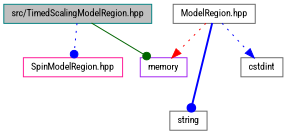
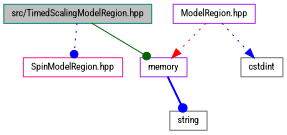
  digraph {
    fontname="Roboto Condensed"
    node [color=purple fillcolor=white fontname="Roboto Condensed" fontsize=10 shape=record style=filled]
    edge [arrowhead=dot color=blue fontname="Roboto Condensed" fontsize=10 labelfontname=Helvetica labelfontsize=10 style=dotted]
    n1 [color=teal fillcolor=grey75 fontcolor=black height=0.2 label="src/TimedScalingModelRegion.hpp" width=0.4]
    n2 [height=0.2 label=memory width=0.4]
    n3 [color=deeppink height=0.2 label="SpinModelRegion.hpp" width=0.4]
-   n4 [color=gray40 height=0.2 label="ModelRegion.hpp" width=0.4]
+   n4 [height=0.2 label="ModelRegion.hpp" width=0.4]
    n5 [color=gray40 height=0.2 label=string width=0.4]
    n6 [color=gray40 height=0.2 label=cstdint width=0.4]
    n1 -> n2 [color=darkgreen style=solid]
    n1 -> n3
    n4 -> n2 [arrowhead=normal color=red]
-   n4 -> n5 [style=bold]
+   n2 -> n5 [style=bold]
    n4 -> n6 [arrowhead=normal]
  }
